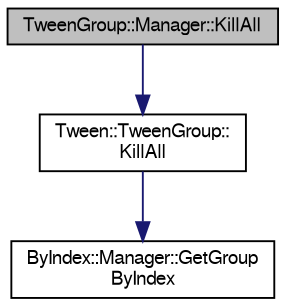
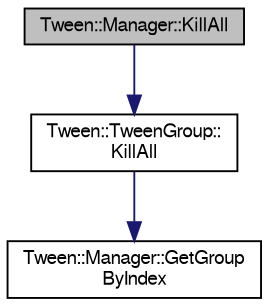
  digraph {
    rankdir=TB
    node [color=black fontname=FreeSans fontsize=10 shape=record]
    edge [color=midnightblue fontname=FreeSans fontsize=10 labelfontname=FreeSans labelfontsize=10 style=solid]
-   n1 [fillcolor=grey75 fontcolor=black height=0.2 label="TweenGroup::Manager::KillAll" style=filled width=0.4]
+   n1 [fillcolor=grey75 fontcolor=black height=0.2 label="Tween::Manager::KillAll" style=filled width=0.4]
    n2 [height=0.2 label="Tween::TweenGroup::\lKillAll" width=0.4]
-   n3 [height=0.2 label="ByIndex::Manager::GetGroup\lByIndex" width=0.4]
+   n3 [height=0.2 label="Tween::Manager::GetGroup\lByIndex" width=0.4]
    n1 -> n2
    n2 -> n3
  }
